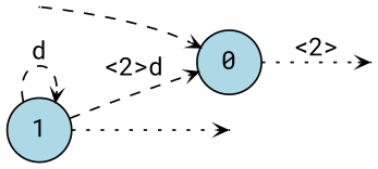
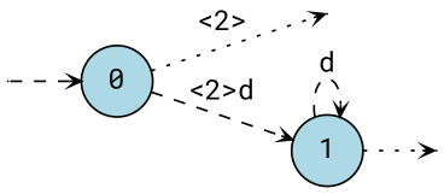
  digraph {
    rankdir=LR
    vcsn_context="letterset<char_letters(abcd)>, q"
    fontname="Roboto Mono"
    node [shape=point style=filled fillcolor=lightblue fontname="Roboto Mono"]
    edge [arrowhead=vee arrowsize=.6 style=dashed fontname="Roboto Mono"]
    I0 [width=0 fillcolor=orange]
    F0 [width=0 fillcolor=khaki]
    F1 [width=0 fillcolor=skyblue]
    0 [shape=circle style="rounded,filled" width=0.5]
    1 [shape=circle style="rounded,filled" width=0.5]
    subgraph sub_1 {
      I0
      F0
      F1
    }
    subgraph sub_2 {
      0
      1
    }
    I0 -> 0
    0 -> F0 [label="<2>" style=dotted]
-   1 -> 0 [label="<2>d"]
+   0 -> 1 [label="<2>d"]
    1 -> F1 [style=dotted]
    1 -> 1 [label=d]
  }
